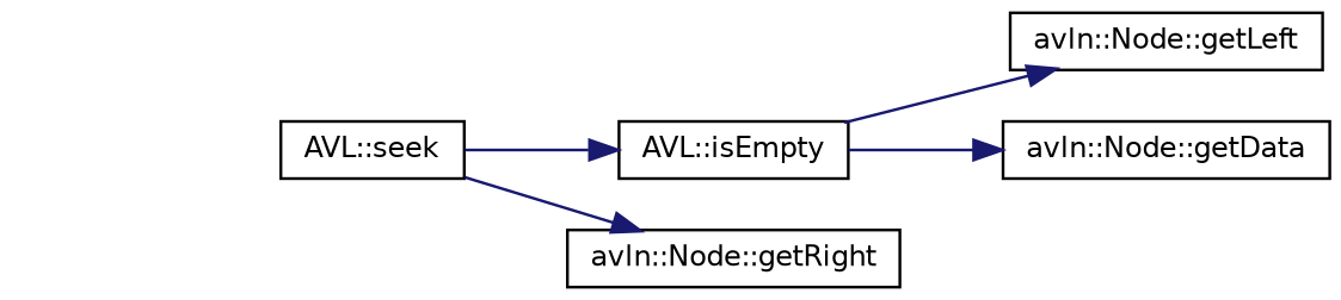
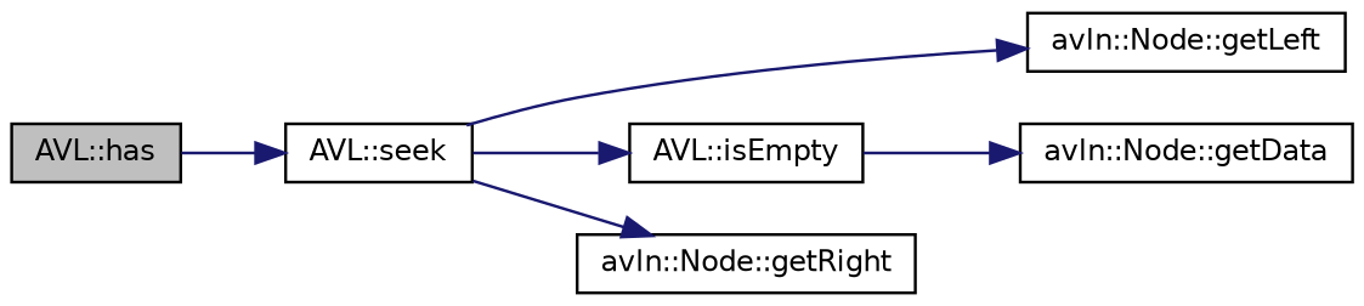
  digraph {
    rankdir=LR
    node [color=black fillcolor=white fontname=Helvetica fontsize=10 shape=record style=filled]
    edge [color=midnightblue fontname=Helvetica fontsize=10 labelfontname=Helvetica labelfontsize=10 style=solid]
+   n1 [fillcolor=grey75 fontcolor=black height=0.2 label="AVL::has" width=0.4]
    n2 [height=0.2 label="AVL::seek" width=0.4]
    n3 [height=0.2 label="AVL::isEmpty" width=0.4]
    n4 [height=0.2 label="avln::Node::getLeft" width=0.4]
    n5 [height=0.2 label="avln::Node::getRight" width=0.4]
    n6 [height=0.2 label="avln::Node::getData" width=0.4]
+   n1 -> n2
    n2 -> n3
-   n3 -> n4
+   n2 -> n4
    n2 -> n5
    n3 -> n6
  }
